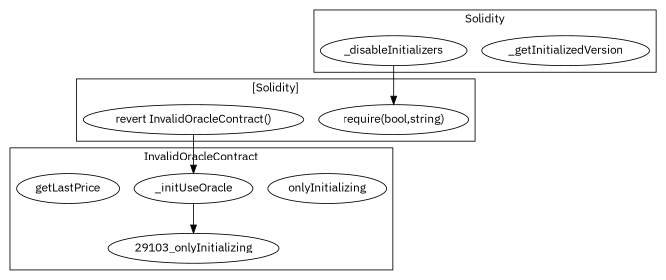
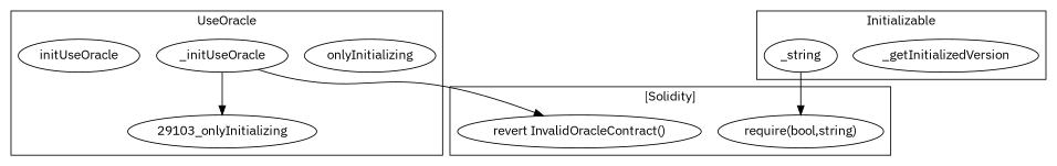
  strict digraph {
    fontname="IBM Plex Sans"
    node [fontname="IBM Plex Sans"]
    edge [fontname="IBM Plex Sans"]
    n1 [label=onlyInitializing]
    n2 [label=_initUseOracle]
    n3 [label="29103_onlyInitializing"]
-   n4 [label=getLastPrice]
+   n4 [label=initUseOracle]
    n5 [label=_getInitializedVersion]
-   n6 [label=_disableInitializers]
+   n6 [label=_string]
    "require(bool,string)"
    "revert InvalidOracleContract()"
    subgraph cluster_1 {
-     label=InvalidOracleContract
+     label=UseOracle
      n1
      n2
      n3
      n4
    }
    subgraph cluster_2 {
-     label=Solidity
+     label=Initializable
      n5
      n6
    }
    subgraph cluster_3 {
      label="[Solidity]"
      "require(bool,string)"
      "revert InvalidOracleContract()"
    }
    n2 -> n3
-   "revert InvalidOracleContract()" -> n2
+   n2 -> "revert InvalidOracleContract()"
    n6 -> "require(bool,string)"
  }
